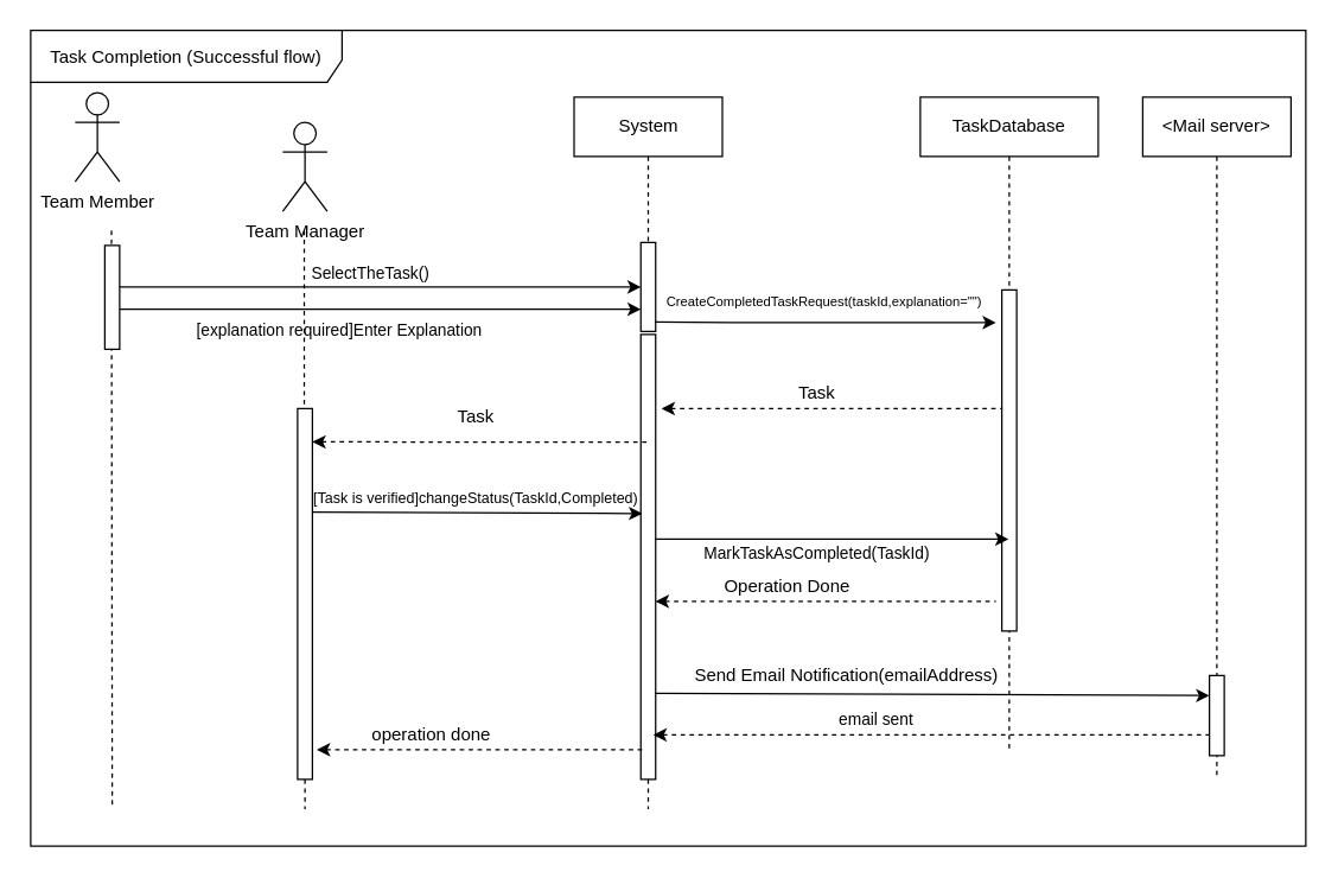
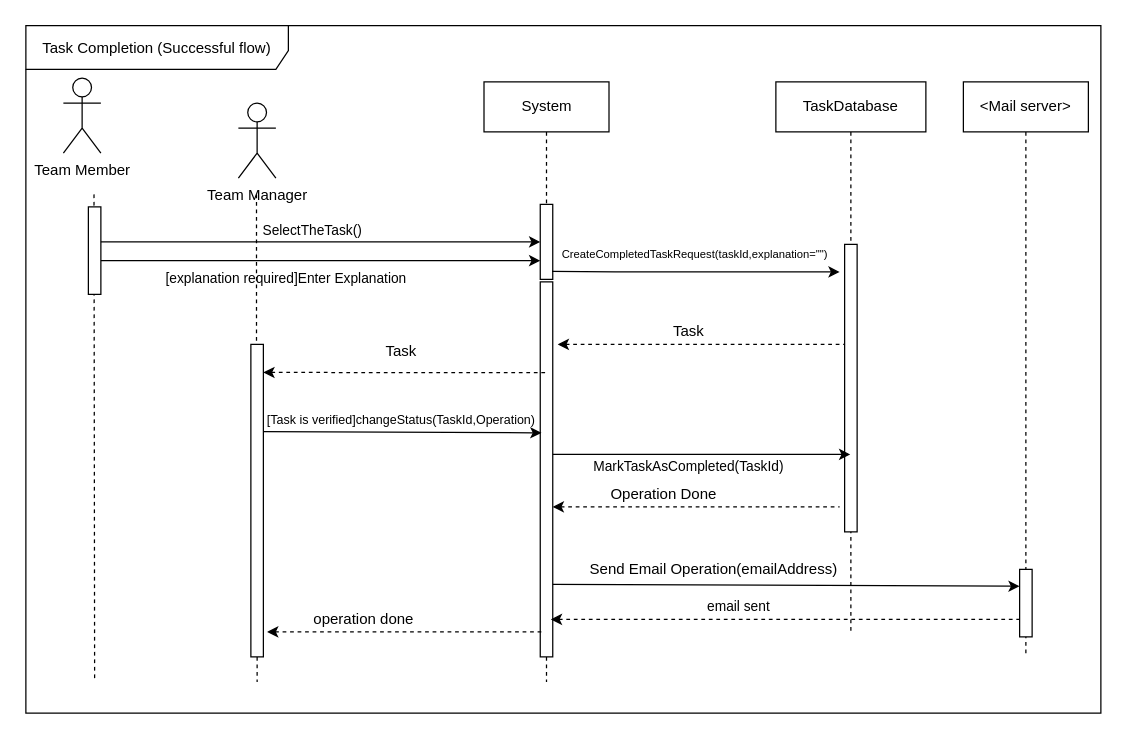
  <mxCell id="0" />
  <mxCell id="1" parent="0" />
  <mxCell id="2" value="Task Completion (Successful flow)" style="shape=umlFrame;whiteSpace=wrap;html=1;width=210;height=35;" parent="1" vertex="1"><mxGeometry x="20" y="20" width="860" height="550" as="geometry" /></mxCell>
  <mxCell id="3" value="Team Member" style="shape=umlActor;verticalLabelPosition=bottom;verticalAlign=top;html=1;" parent="1" vertex="1"><mxGeometry x="50" y="62" width="30" height="60" as="geometry" /></mxCell>
  <mxCell id="4" value="Team Manager" style="shape=umlActor;verticalLabelPosition=bottom;verticalAlign=top;html=1;" parent="1" vertex="1"><mxGeometry x="190" y="82" width="30" height="60" as="geometry" /></mxCell>
  <mxCell id="5" value="TaskDatabase" style="shape=umlLifeline;perimeter=lifelinePerimeter;whiteSpace=wrap;html=1;container=1;collapsible=0;recursiveResize=0;outlineConnect=0;" parent="1" vertex="1"><mxGeometry x="620" y="65" width="120" height="440" as="geometry" /></mxCell>
  <mxCell id="6" value="" style="endArrow=none;dashed=1;endFill=0;endSize=12;html=1;" parent="1" edge="1"><mxGeometry width="160" relative="1" as="geometry"><mxPoint x="74.5" y="155" as="sourcePoint" /><mxPoint x="75" y="545" as="targetPoint" /></mxGeometry></mxCell>
  <mxCell id="7" value="" style="endArrow=none;dashed=1;endFill=0;endSize=12;html=1;startArrow=none;" parent="1" source="35" edge="1"><mxGeometry width="160" relative="1" as="geometry"><mxPoint x="204.5" y="155" as="sourcePoint" /><mxPoint x="205" y="545" as="targetPoint" /></mxGeometry></mxCell>
  <mxCell id="8" value="" style="rounded=0;whiteSpace=wrap;html=1;" parent="1" vertex="1"><mxGeometry x="70" y="165" width="10" height="70" as="geometry" /></mxCell>
  <mxCell id="9" value="System" style="shape=umlLifeline;perimeter=lifelinePerimeter;whiteSpace=wrap;html=1;container=1;collapsible=0;recursiveResize=0;outlineConnect=0;" parent="1" vertex="1"><mxGeometry x="386.5" y="65" width="100" height="480" as="geometry" /></mxCell>
  <mxCell id="10" value="" style="rounded=0;whiteSpace=wrap;html=1;" parent="1" vertex="1"><mxGeometry x="431.5" y="163" width="10" height="60" as="geometry" /></mxCell>
  <mxCell id="11" value="" style="endArrow=classic;html=1;entryX=0;entryY=0.5;entryDx=0;entryDy=0;" parent="1" target="10" edge="1"><mxGeometry width="50" height="50" relative="1" as="geometry"><mxPoint x="80" y="193" as="sourcePoint" /><mxPoint x="310" y="194" as="targetPoint" /></mxGeometry></mxCell>
  <mxCell id="12" value="SelectTheTask()" style="edgeLabel;html=1;align=center;verticalAlign=middle;resizable=0;points=[];" parent="11" vertex="1" connectable="0"><mxGeometry x="0.079" y="3" relative="1" as="geometry"><mxPoint x="-22" y="-7" as="offset" /></mxGeometry></mxCell>
  <mxCell id="13" value="" style="rounded=0;whiteSpace=wrap;html=1;" parent="1" vertex="1"><mxGeometry x="675" y="195" width="10" height="230" as="geometry" /></mxCell>
  <mxCell id="14" value="" style="endArrow=classic;html=1;entryX=0;entryY=0.75;entryDx=0;entryDy=0;" parent="1" target="10" edge="1"><mxGeometry width="50" height="50" relative="1" as="geometry"><mxPoint x="80" y="208" as="sourcePoint" /><mxPoint x="150" y="195" as="targetPoint" /></mxGeometry></mxCell>
  <mxCell id="15" value="[explanation required]Enter Explanation" style="edgeLabel;html=1;align=center;verticalAlign=middle;resizable=0;points=[];" parent="1" vertex="1" connectable="0"><mxGeometry x="239.997" y="193" as="geometry"><mxPoint x="-12" y="28" as="offset" /></mxGeometry></mxCell>
  <mxCell id="16" value="&amp;lt;Mail server&amp;gt;" style="shape=umlLifeline;perimeter=lifelinePerimeter;whiteSpace=wrap;html=1;container=1;collapsible=0;recursiveResize=0;outlineConnect=0;" parent="1" vertex="1"><mxGeometry x="770" y="65" width="100" height="460" as="geometry" /></mxCell>
  <mxCell id="17" style="edgeStyle=none;rounded=0;orthogonalLoop=1;jettySize=auto;html=1;fontSize=6;startArrow=none;startFill=0;exitX=1.007;exitY=0;exitDx=0;exitDy=0;exitPerimeter=0;" parent="1" edge="1"><mxGeometry relative="1" as="geometry"><mxPoint x="436.61" y="363" as="sourcePoint" /><mxPoint x="679.5" y="363" as="targetPoint" /><Array as="points"><mxPoint x="570" y="363" /></Array></mxGeometry></mxCell>
  <mxCell id="18" value="" style="rounded=0;whiteSpace=wrap;html=1;" parent="1" vertex="1"><mxGeometry x="431.5" y="225" width="10" height="300" as="geometry" /></mxCell>
  <mxCell id="19" value="" style="endArrow=classic;html=1;exitX=1.343;exitY=0.893;exitDx=0;exitDy=0;exitPerimeter=0;" parent="1" edge="1"><mxGeometry width="50" height="50" relative="1" as="geometry"><mxPoint x="440.93" y="216.58" as="sourcePoint" /><mxPoint x="671" y="217" as="targetPoint" /><Array as="points"><mxPoint x="501.5" y="217" /></Array></mxGeometry></mxCell>
  <mxCell id="20" value="CreateCompletedTaskRequest(taskId,explanation=&quot;&quot;)" style="text;html=1;align=center;verticalAlign=middle;resizable=0;points=[];autosize=1;strokeColor=none;fontSize=9;" parent="1" vertex="1"><mxGeometry x="440" y="193" width="230" height="20" as="geometry" /></mxCell>
  <mxCell id="21" value="" style="endArrow=none;dashed=1;html=1;startArrow=classic;startFill=1;" parent="1" edge="1"><mxGeometry width="50" height="50" relative="1" as="geometry"><mxPoint x="441.5" y="405" as="sourcePoint" /><mxPoint x="671" y="405" as="targetPoint" /><Array as="points"><mxPoint x="641.5" y="405" /></Array></mxGeometry></mxCell>
  <mxCell id="22" value="Task" style="text;html=1;align=center;verticalAlign=middle;resizable=0;points=[];autosize=1;strokeColor=none;" parent="1" vertex="1"><mxGeometry x="530" y="255" width="40" height="20" as="geometry" /></mxCell>
  <mxCell id="23" value="" style="endArrow=none;dashed=1;html=1;startArrow=classic;startFill=1;" parent="1" edge="1"><mxGeometry width="50" height="50" relative="1" as="geometry"><mxPoint x="210" y="297.41" as="sourcePoint" /><mxPoint x="436" y="297.58" as="targetPoint" /><Array as="points"><mxPoint x="306.5" y="297.58" /></Array></mxGeometry></mxCell>
  <mxCell id="24" value="Task" style="text;html=1;align=center;verticalAlign=middle;resizable=0;points=[];autosize=1;strokeColor=none;" parent="1" vertex="1"><mxGeometry x="300" y="271.41" width="40" height="20" as="geometry" /></mxCell>
  <mxCell id="25" value="" style="endArrow=classic;html=1;fontSize=9;exitX=0.024;exitY=0.99;exitDx=0;exitDy=0;exitPerimeter=0;entryX=0.989;entryY=1.038;entryDx=0;entryDy=0;entryPerimeter=0;" parent="1" source="26" target="26" edge="1"><mxGeometry width="50" height="50" relative="1" as="geometry"><mxPoint x="230" y="375" as="sourcePoint" /><mxPoint x="430" y="355" as="targetPoint" /></mxGeometry></mxCell>
- <mxCell id="26" value="[Task is verified]changeStatus(TaskId,Completed)" style="text;html=1;align=center;verticalAlign=middle;resizable=0;points=[];autosize=1;strokeColor=none;fontSize=10;" parent="1" vertex="1"><mxGeometry x="205" y="325" width="230" height="20" as="geometry" /></mxCell>
+ <mxCell id="26" value="[Task is verified]changeStatus(TaskId,Operation)" style="text;html=1;align=center;verticalAlign=middle;resizable=0;points=[];autosize=1;strokeColor=none;fontSize=10;" parent="1" vertex="1"><mxGeometry x="205" y="325" width="230" height="20" as="geometry" /></mxCell>
  <mxCell id="27" value="MarkTaskAsCompleted(TaskId)" style="text;html=1;align=center;verticalAlign=middle;resizable=0;points=[];autosize=1;strokeColor=none;fontSize=11;" parent="1" vertex="1"><mxGeometry x="465" y="363" width="170" height="20" as="geometry" /></mxCell>
  <mxCell id="28" value="" style="rounded=0;whiteSpace=wrap;html=1;" parent="1" vertex="1"><mxGeometry x="815" y="455" width="10" height="54" as="geometry" /></mxCell>
  <mxCell id="29" value="" style="endArrow=none;dashed=1;html=1;startArrow=classic;startFill=1;" parent="1" edge="1"><mxGeometry width="50" height="50" relative="1" as="geometry"><mxPoint x="445.5" y="275" as="sourcePoint" /><mxPoint x="675" y="275" as="targetPoint" /><Array as="points"><mxPoint x="645.5" y="275" /></Array></mxGeometry></mxCell>
  <mxCell id="30" value="Operation Done" style="text;html=1;align=center;verticalAlign=middle;resizable=0;points=[];autosize=1;strokeColor=none;fontSize=12;" parent="1" vertex="1"><mxGeometry x="480" y="385" width="100" height="20" as="geometry" /></mxCell>
  <mxCell id="31" value="" style="endArrow=classic;html=1;fontSize=9;entryX=0;entryY=0.25;entryDx=0;entryDy=0;" parent="1" target="28" edge="1"><mxGeometry width="50" height="50" relative="1" as="geometry"><mxPoint x="441.5" y="467" as="sourcePoint" /><mxPoint x="817" y="463" as="targetPoint" /></mxGeometry></mxCell>
- <mxCell id="32" value="Send Email Notification(emailAddress)" style="text;html=1;align=center;verticalAlign=middle;resizable=0;points=[];autosize=1;strokeColor=none;fontSize=12;" parent="1" vertex="1"><mxGeometry x="460" y="445" width="220" height="20" as="geometry" /></mxCell>
+ <mxCell id="32" value="Send Email Operation(emailAddress)" style="text;html=1;align=center;verticalAlign=middle;resizable=0;points=[];autosize=1;strokeColor=none;fontSize=12;" parent="1" vertex="1"><mxGeometry x="460" y="445" width="220" height="20" as="geometry" /></mxCell>
  <mxCell id="33" value="" style="endArrow=none;dashed=1;html=1;startArrow=classic;startFill=1;" parent="1" edge="1"><mxGeometry width="50" height="50" relative="1" as="geometry"><mxPoint x="440" y="495" as="sourcePoint" /><mxPoint x="815" y="495" as="targetPoint" /><Array as="points"><mxPoint x="785.5" y="495" /></Array></mxGeometry></mxCell>
  <mxCell id="34" value="email sent" style="text;html=1;align=center;verticalAlign=middle;resizable=0;points=[];autosize=1;strokeColor=none;fontSize=11;" parent="1" vertex="1"><mxGeometry x="555" y="475" width="70" height="20" as="geometry" /></mxCell>
  <mxCell id="35" value="" style="html=1;points=[];perimeter=orthogonalPerimeter;" parent="1" vertex="1"><mxGeometry x="200" y="275" width="10" height="250" as="geometry" /></mxCell>
  <mxCell id="36" value="" style="endArrow=none;dashed=1;endFill=0;endSize=12;html=1;" parent="1" target="35" edge="1"><mxGeometry width="160" relative="1" as="geometry"><mxPoint x="204.5" y="155" as="sourcePoint" /><mxPoint x="204.5" y="505" as="targetPoint" /></mxGeometry></mxCell>
  <mxCell id="37" value="" style="endArrow=none;dashed=1;html=1;startArrow=classic;startFill=1;" parent="1" edge="1"><mxGeometry width="50" height="50" relative="1" as="geometry"><mxPoint x="213" y="505" as="sourcePoint" /><mxPoint x="435" y="505" as="targetPoint" /><Array as="points"><mxPoint x="405.5" y="505" /></Array></mxGeometry></mxCell>
  <mxCell id="38" value="operation done" style="text;html=1;align=center;verticalAlign=middle;resizable=0;points=[];autosize=1;strokeColor=none;" parent="1" vertex="1"><mxGeometry x="240" y="485" width="100" height="20" as="geometry" /></mxCell>
